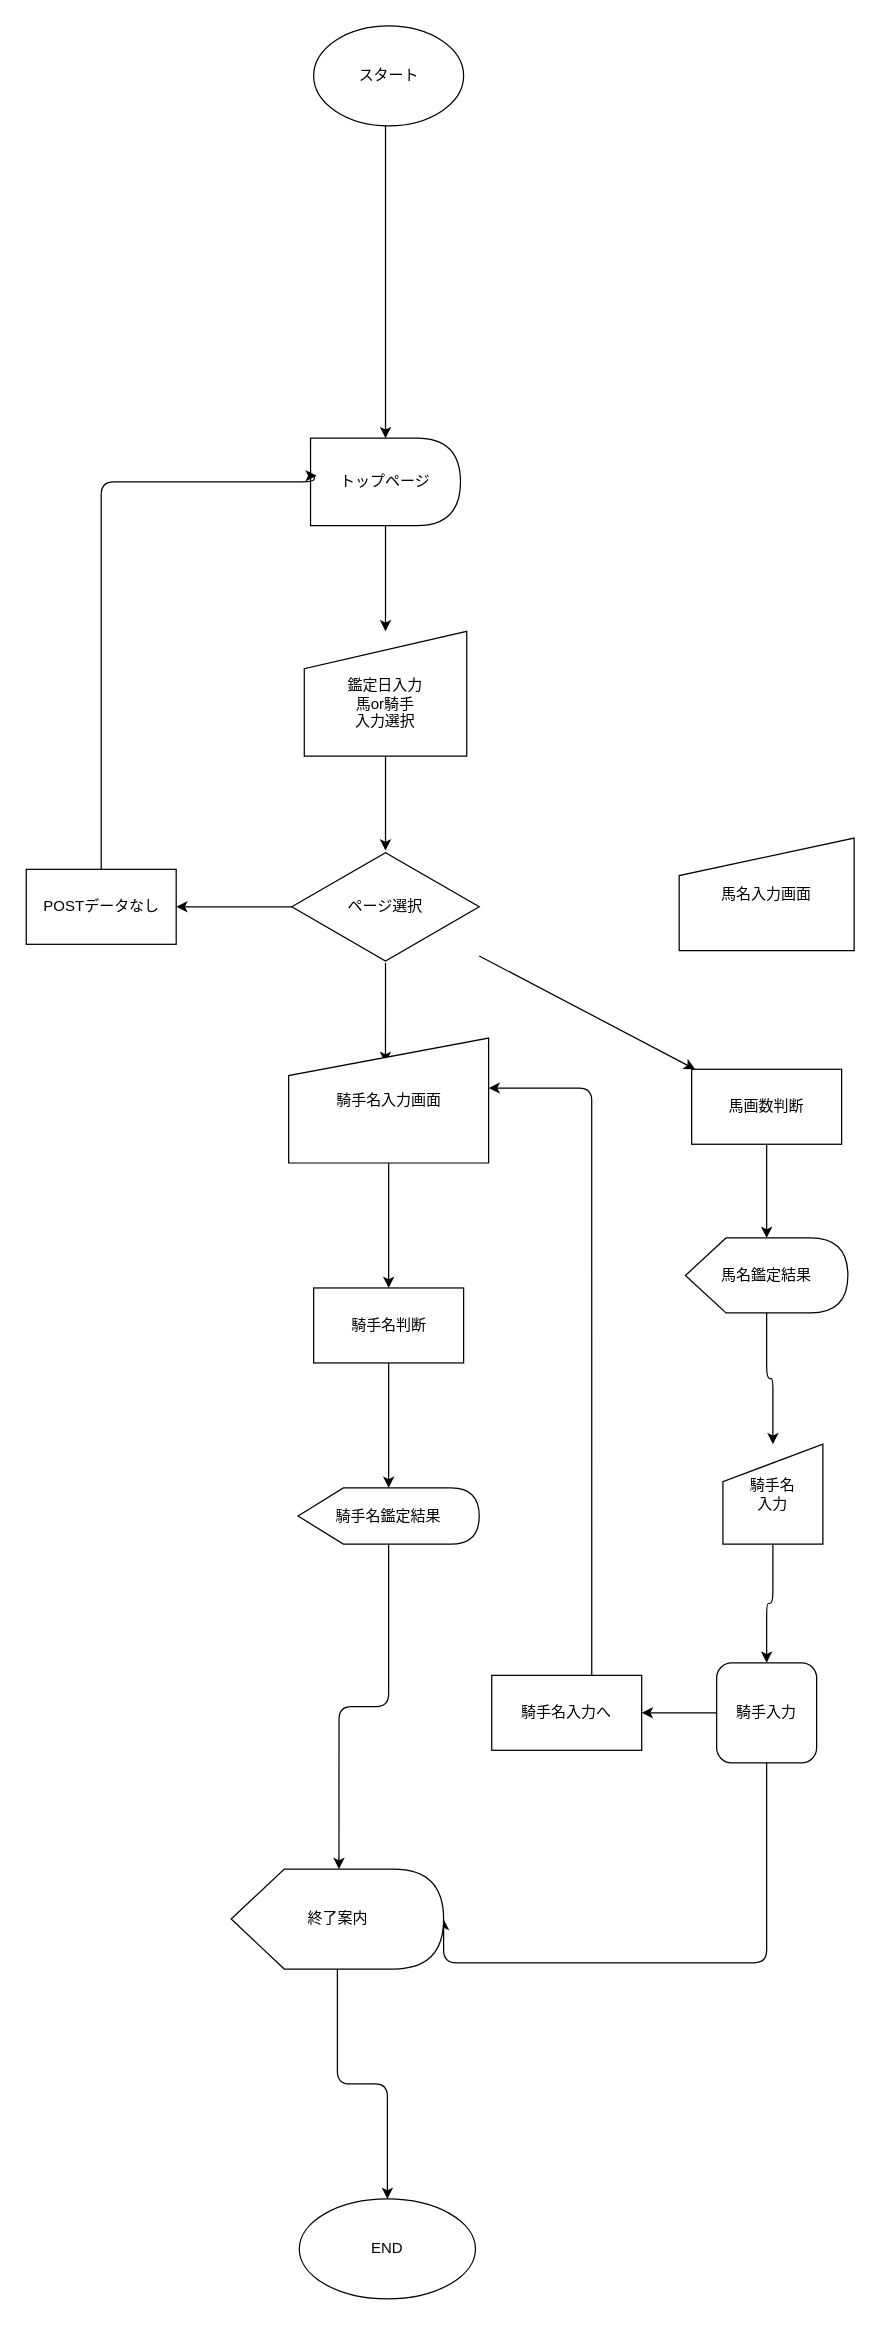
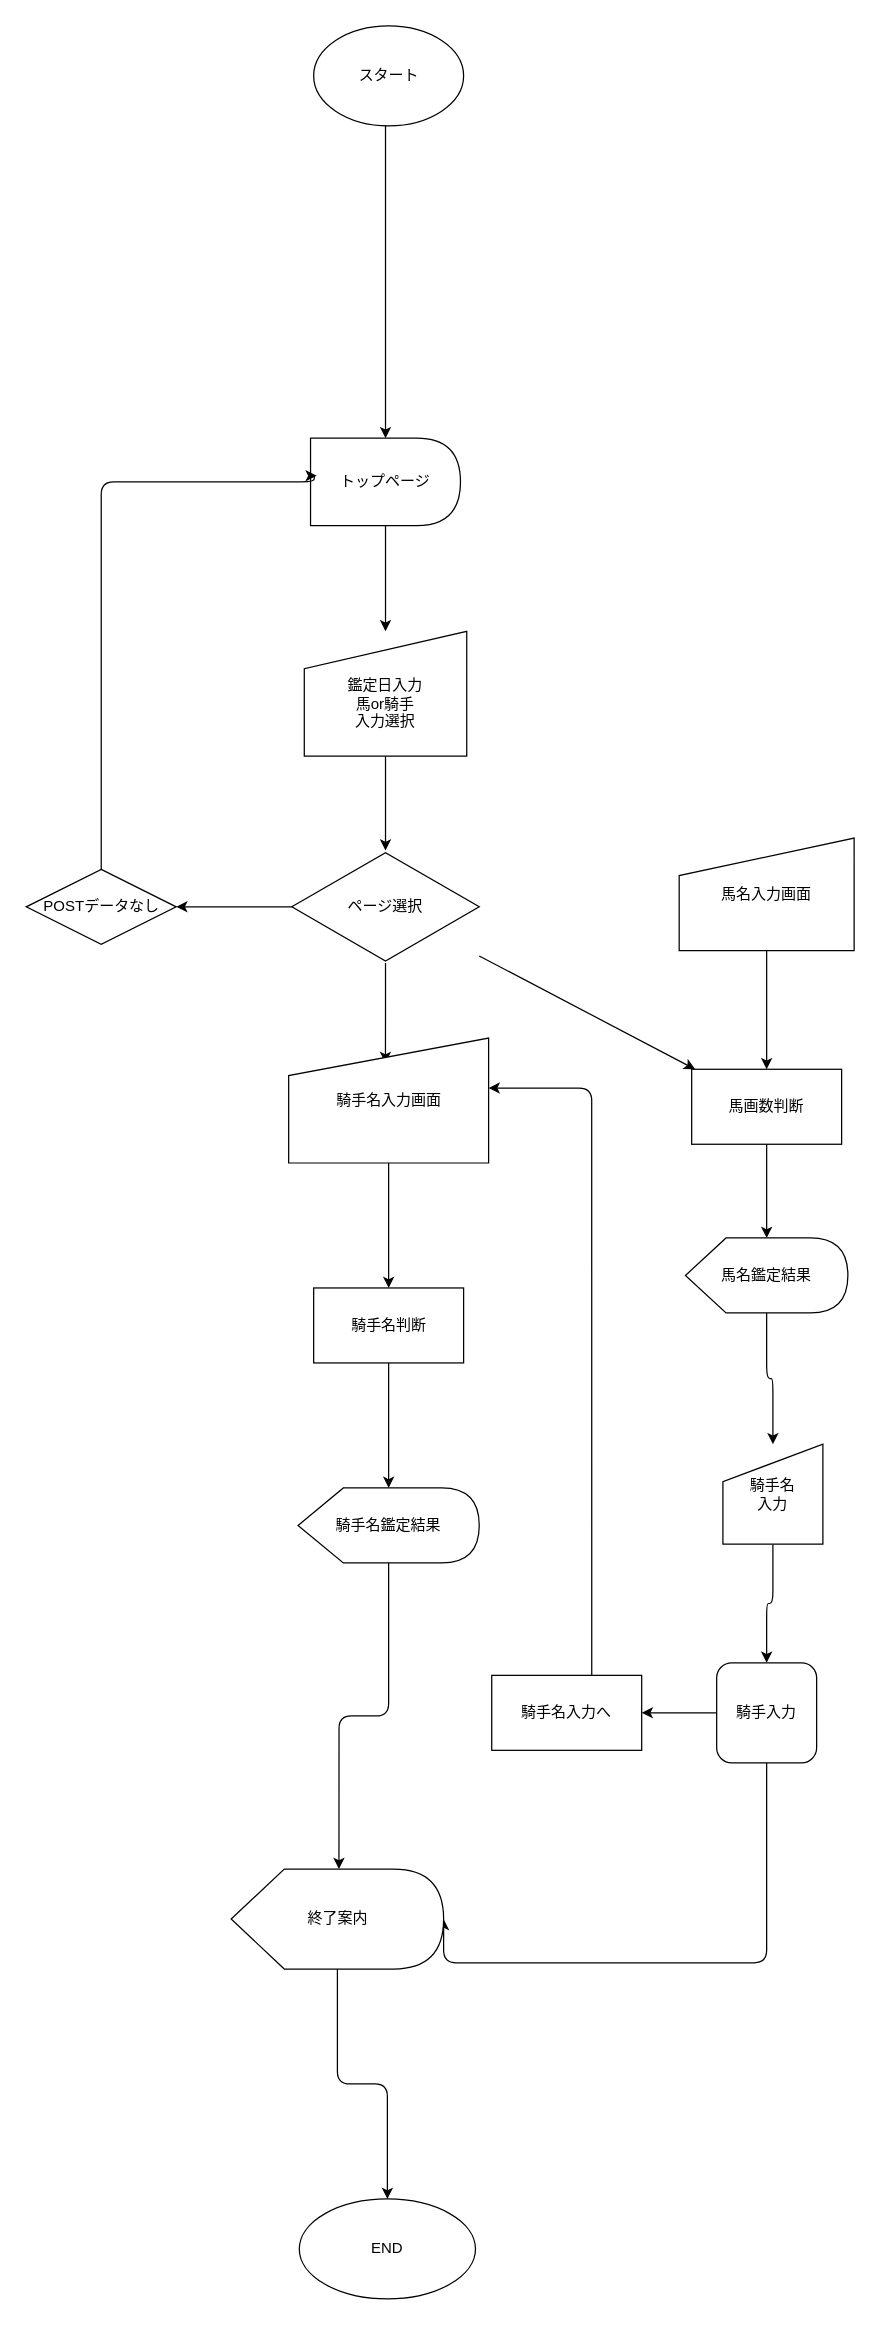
  <mxCell id="0" />
  <mxCell id="1" parent="0" />
  <mxCell id="2" value="スタート" style="ellipse;whiteSpace=wrap;html=1;" parent="1" vertex="1"><mxGeometry x="250.5" y="20" width="120" height="80" as="geometry" /></mxCell>
  <mxCell id="3" value="" style="edgeStyle=orthogonalEdgeStyle;html=1;" parent="1" source="4" target="6" edge="1"><mxGeometry relative="1" as="geometry" /></mxCell>
  <mxCell id="4" value="トップページ" style="shape=delay;whiteSpace=wrap;html=1;" parent="1" vertex="1"><mxGeometry x="248" y="350" width="120" height="70" as="geometry" /></mxCell>
  <mxCell id="5" value="" style="edgeStyle=orthogonalEdgeStyle;html=1;" parent="1" source="6" target="10" edge="1"><mxGeometry relative="1" as="geometry" /></mxCell>
  <mxCell id="6" value="&lt;br&gt;鑑定日入力&lt;br&gt;馬or騎手&lt;br&gt;入力選択" style="shape=manualInput;whiteSpace=wrap;html=1;" parent="1" vertex="1"><mxGeometry x="243" y="504.5" width="130" height="100" as="geometry" /></mxCell>
  <mxCell id="7" value="" style="edgeStyle=orthogonalEdgeStyle;html=1;" parent="1" source="10" target="12" edge="1"><mxGeometry relative="1" as="geometry" /></mxCell>
  <mxCell id="8" style="edgeStyle=orthogonalEdgeStyle;html=1;entryX=0.484;entryY=0.2;entryDx=0;entryDy=0;entryPerimeter=0;" parent="1" source="10" target="14" edge="1"><mxGeometry relative="1" as="geometry" /></mxCell>
  <mxCell id="9" style="edgeStyle=none;html=1;" parent="1" source="10" target="21" edge="1"><mxGeometry relative="1" as="geometry" /></mxCell>
  <mxCell id="10" value="ページ選択" style="html=1;whiteSpace=wrap;aspect=fixed;shape=isoRectangle;" parent="1" vertex="1"><mxGeometry x="233" y="680" width="150" height="90" as="geometry" /></mxCell>
  <mxCell id="11" style="edgeStyle=orthogonalEdgeStyle;html=1;exitX=0.5;exitY=0;exitDx=0;exitDy=0;" parent="1" source="12" edge="1"><mxGeometry relative="1" as="geometry"><mxPoint x="253" y="380" as="targetPoint" /><Array as="points"><mxPoint x="81" y="385" /><mxPoint x="251" y="385" /></Array></mxGeometry></mxCell>
- <mxCell id="12" value="POSTデータなし" style="whiteSpace=wrap;html=1;" parent="1" vertex="1"><mxGeometry x="20.5" y="695" width="120" height="60" as="geometry" /></mxCell>
+ <mxCell id="12" value="POSTデータなし" style="rhombus;whiteSpace=wrap;html=1;" parent="1" vertex="1"><mxGeometry x="20.5" y="695" width="120" height="60" as="geometry" /></mxCell>
  <mxCell id="13" value="" style="edgeStyle=orthogonalEdgeStyle;html=1;" parent="1" source="14" target="18" edge="1"><mxGeometry relative="1" as="geometry" /></mxCell>
  <mxCell id="14" value="騎手名入力画面" style="shape=manualInput;whiteSpace=wrap;html=1;" parent="1" vertex="1"><mxGeometry x="230.5" y="830" width="160" height="100" as="geometry" /></mxCell>
+ <mxCell id="15" value="" style="edgeStyle=orthogonalEdgeStyle;html=1;" parent="1" source="16" target="21" edge="1"><mxGeometry relative="1" as="geometry" /></mxCell>
  <mxCell id="16" value="馬名入力画面" style="shape=manualInput;whiteSpace=wrap;html=1;" parent="1" vertex="1"><mxGeometry x="543" y="670" width="140" height="90" as="geometry" /></mxCell>
  <mxCell id="17" value="" style="edgeStyle=orthogonalEdgeStyle;html=1;" parent="1" source="18" target="23" edge="1"><mxGeometry relative="1" as="geometry" /></mxCell>
  <mxCell id="18" value="騎手名判断" style="whiteSpace=wrap;html=1;" parent="1" vertex="1"><mxGeometry x="250.5" y="1030" width="120" height="60" as="geometry" /></mxCell>
  <mxCell id="19" style="edgeStyle=orthogonalEdgeStyle;html=1;entryX=0.5;entryY=0;entryDx=0;entryDy=0;" parent="1" target="4" edge="1"><mxGeometry relative="1" as="geometry"><mxPoint x="308" y="100" as="sourcePoint" /><Array as="points"><mxPoint x="308" y="100" /><mxPoint x="308" y="100" /></Array></mxGeometry></mxCell>
  <mxCell id="20" value="" style="edgeStyle=orthogonalEdgeStyle;html=1;" parent="1" source="21" edge="1"><mxGeometry relative="1" as="geometry"><mxPoint x="613" y="990" as="targetPoint" /></mxGeometry></mxCell>
  <mxCell id="21" value="馬画数判断" style="whiteSpace=wrap;html=1;" parent="1" vertex="1"><mxGeometry x="553" y="855" width="120" height="60" as="geometry" /></mxCell>
  <mxCell id="22" style="edgeStyle=orthogonalEdgeStyle;html=1;entryX=0;entryY=0;entryDx=86.25;entryDy=0;entryPerimeter=0;" parent="1" source="23" target="34" edge="1"><mxGeometry relative="1" as="geometry" /></mxCell>
- <mxCell id="23" value="騎手名鑑定結果" style="shape=display;whiteSpace=wrap;html=1;" parent="1" vertex="1"><mxGeometry x="238" y="1190" width="145" height="45" as="geometry" /></mxCell>
+ <mxCell id="23" value="騎手名鑑定結果" style="shape=display;whiteSpace=wrap;html=1;" parent="1" vertex="1"><mxGeometry x="238" y="1190" width="145" height="60" as="geometry" /></mxCell>
  <mxCell id="24" value="" style="edgeStyle=orthogonalEdgeStyle;html=1;" parent="1" source="25" target="27" edge="1"><mxGeometry relative="1" as="geometry" /></mxCell>
  <mxCell id="25" value="馬名鑑定結果" style="shape=display;whiteSpace=wrap;html=1;" parent="1" vertex="1"><mxGeometry x="548" y="990" width="130" height="60" as="geometry" /></mxCell>
  <mxCell id="26" value="" style="edgeStyle=orthogonalEdgeStyle;html=1;" parent="1" source="27" target="30" edge="1"><mxGeometry relative="1" as="geometry" /></mxCell>
  <mxCell id="27" value="騎手名&lt;br&gt;入力" style="shape=manualInput;whiteSpace=wrap;html=1;" parent="1" vertex="1"><mxGeometry x="578" y="1155" width="80" height="80" as="geometry" /></mxCell>
  <mxCell id="28" value="" style="edgeStyle=elbowEdgeStyle;html=1;" parent="1" source="30" edge="1"><mxGeometry relative="1" as="geometry"><mxPoint x="513" y="1370" as="targetPoint" /></mxGeometry></mxCell>
  <mxCell id="29" style="edgeStyle=orthogonalEdgeStyle;html=1;entryX=1;entryY=0.5;entryDx=0;entryDy=0;entryPerimeter=0;" parent="1" source="30" target="34" edge="1"><mxGeometry relative="1" as="geometry"><mxPoint x="613" y="1620" as="targetPoint" /><Array as="points"><mxPoint x="613" y="1570" /></Array></mxGeometry></mxCell>
  <mxCell id="30" value="騎手入力" style="whiteSpace=wrap;html=1;rounded=1;" parent="1" vertex="1"><mxGeometry x="573" y="1330" width="80" height="80" as="geometry" /></mxCell>
  <mxCell id="31" style="edgeStyle=orthogonalEdgeStyle;html=1;exitX=0.667;exitY=0;exitDx=0;exitDy=0;exitPerimeter=0;" parent="1" source="32" target="14" edge="1"><mxGeometry relative="1" as="geometry"><mxPoint x="503" y="850" as="targetPoint" /><Array as="points"><mxPoint x="473" y="870" /></Array></mxGeometry></mxCell>
  <mxCell id="32" value="騎手名入力へ" style="whiteSpace=wrap;html=1;" parent="1" vertex="1"><mxGeometry x="393" y="1340" width="120" height="60" as="geometry" /></mxCell>
  <mxCell id="33" style="edgeStyle=orthogonalEdgeStyle;html=1;" parent="1" source="34" target="35" edge="1"><mxGeometry relative="1" as="geometry" /></mxCell>
  <mxCell id="34" value="終了案内" style="shape=display;whiteSpace=wrap;html=1;" parent="1" vertex="1"><mxGeometry x="184.5" y="1495" width="170" height="80" as="geometry" /></mxCell>
  <mxCell id="35" value="END" style="ellipse;whiteSpace=wrap;html=1;" parent="1" vertex="1"><mxGeometry x="239" y="1759" width="141" height="80" as="geometry" /></mxCell>
